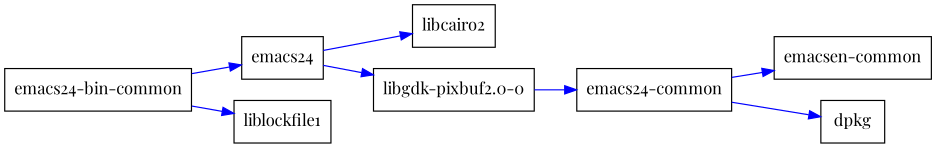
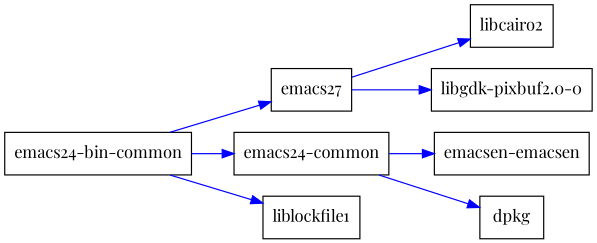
  strict digraph {
    concentrate=true
    fontname="Playfair Display"
    rankdir=LR
    node [fontname="Playfair Display" shape=box]
    edge [color=blue fontname="Playfair Display"]
-   emacs24
+   emacs24 [label=emacs27]
    libcairo2
    "libgdk-pixbuf2.0-0"
    "emacs24-bin-common"
    "emacs24-common"
    liblockfile1
-   "emacsen-common"
+   "emacsen-common" [label="emacsen-emacsen"]
    dpkg
    emacs24 -> libcairo2
    emacs24 -> "libgdk-pixbuf2.0-0"
    "emacs24-bin-common" -> emacs24
-   "libgdk-pixbuf2.0-0" -> "emacs24-common"
+   "emacs24-bin-common" -> "emacs24-common"
    "emacs24-bin-common" -> liblockfile1
    "emacs24-common" -> "emacsen-common"
    "emacs24-common" -> dpkg
  }
